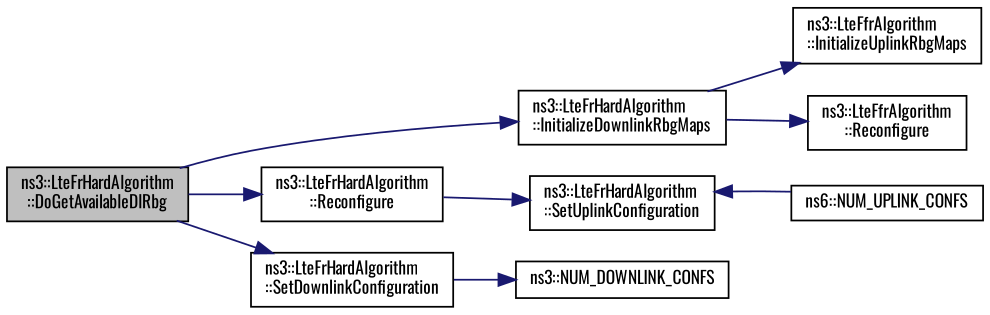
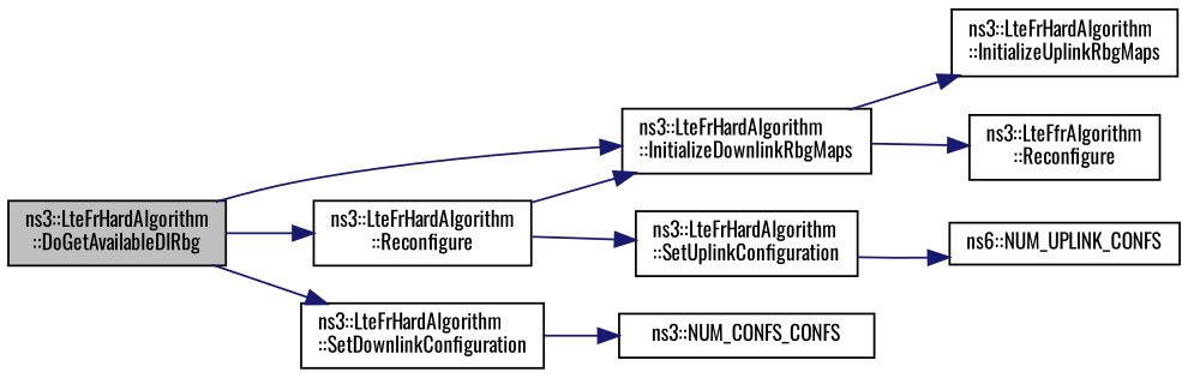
  digraph {
    fontname=Oswald
    rankdir=LR
    node [color=black fillcolor=white fontname=Oswald fontsize=10 shape=record style=filled]
    edge [color=midnightblue fontname=Oswald fontsize=10 labelfontname=Helvetica labelfontsize=10 style=solid]
    n1 [fillcolor=grey75 fontcolor=black height=0.2 label="ns3::LteFrHardAlgorithm\l::DoGetAvailableDlRbg" width=0.4]
    n2 [height=0.2 label="ns3::LteFrHardAlgorithm\l::Reconfigure" width=0.4]
    n3 [height=0.2 label="ns3::LteFrHardAlgorithm\l::InitializeDownlinkRbgMaps" width=0.4]
    n4 [height=0.2 label="ns3::LteFrHardAlgorithm\l::SetDownlinkConfiguration" width=0.4]
    n5 [height=0.2 label="ns3::LteFrHardAlgorithm\l::SetUplinkConfiguration" width=0.4]
-   n6 [height=0.2 label="ns3::LteFfrAlgorithm\l::InitializeUplinkRbgMaps" width=0.4]
+   n6 [height=0.2 label="ns3::LteFrHardAlgorithm\l::InitializeUplinkRbgMaps" width=0.4]
    n7 [height=0.2 label="ns3::LteFfrAlgorithm\l::Reconfigure" width=0.4]
-   n8 [height=0.2 label="ns3::NUM_DOWNLINK_CONFS" width=0.4]
+   n8 [height=0.2 label="ns3::NUM_CONFS_CONFS" width=0.4]
    n9 [height=0.2 label="ns6::NUM_UPLINK_CONFS" width=0.4]
    n1 -> n2
    n1 -> n3
    n1 -> n4
+   n2 -> n3
    n2 -> n5
    n3 -> n6
    n3 -> n7
    n4 -> n8
-   n9 -> n5
+   n5 -> n9
  }
